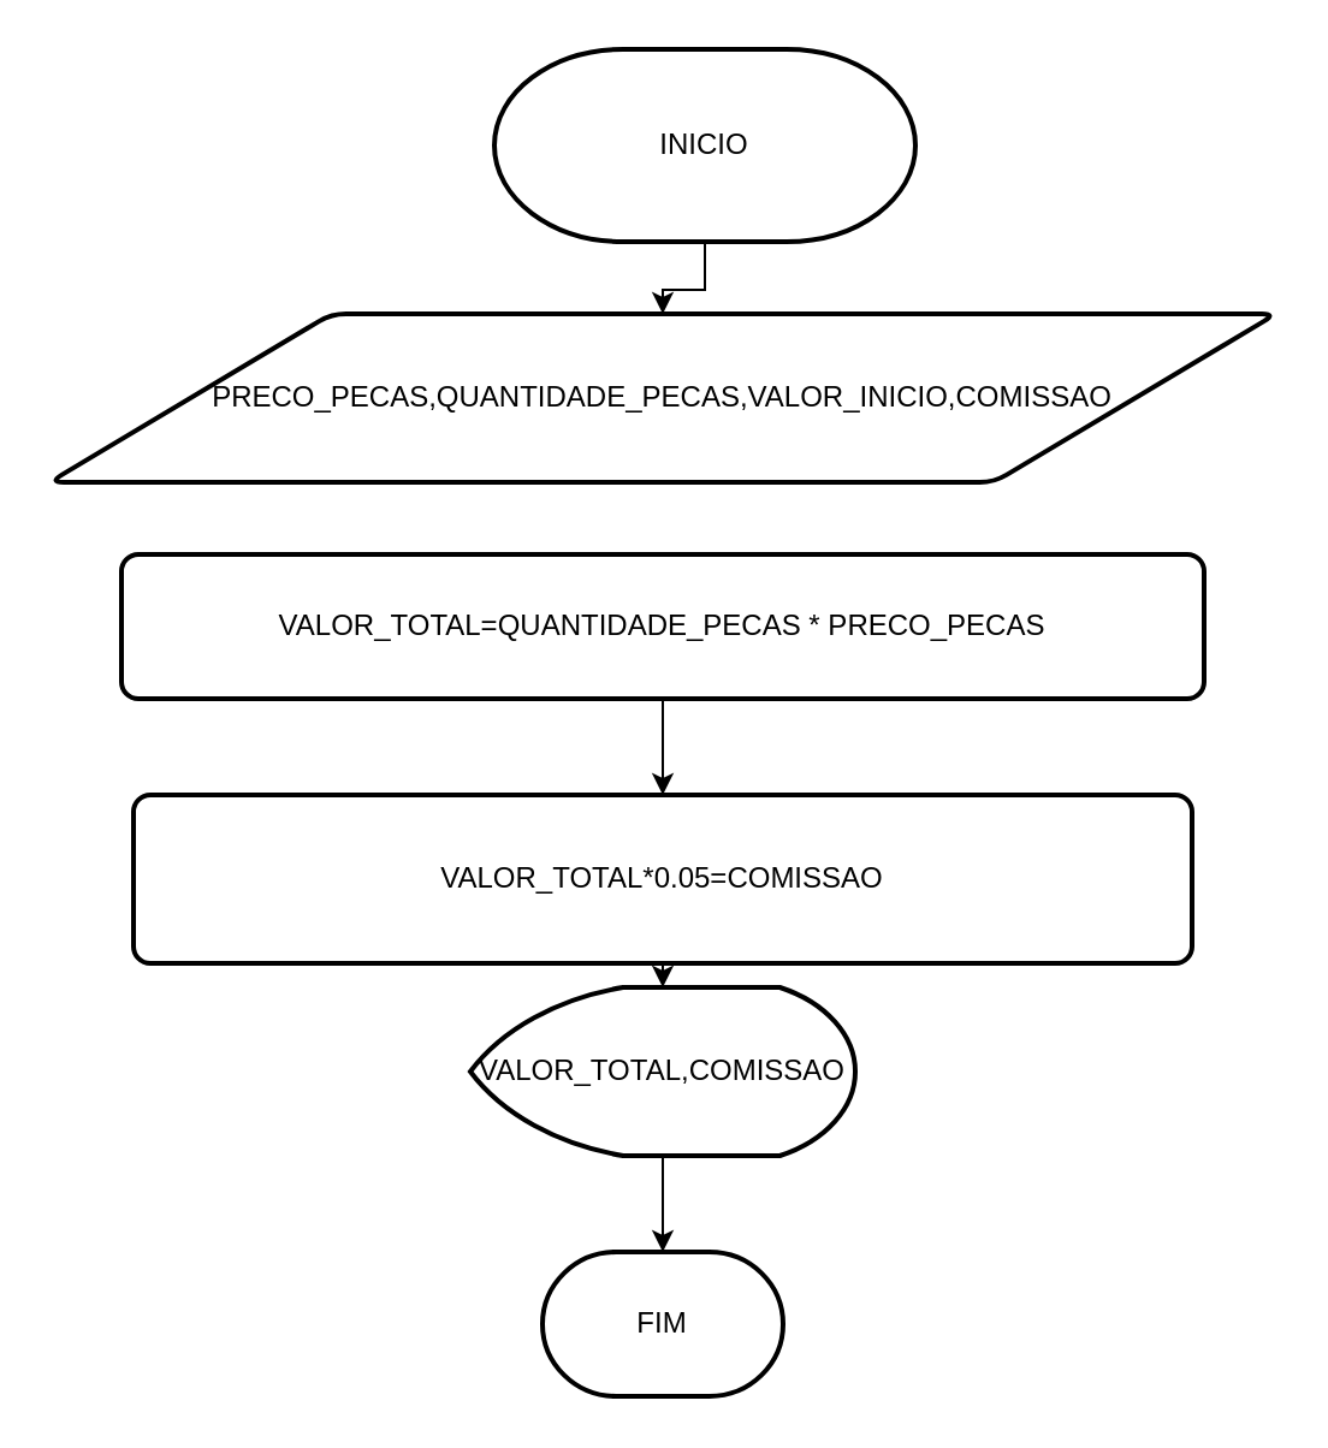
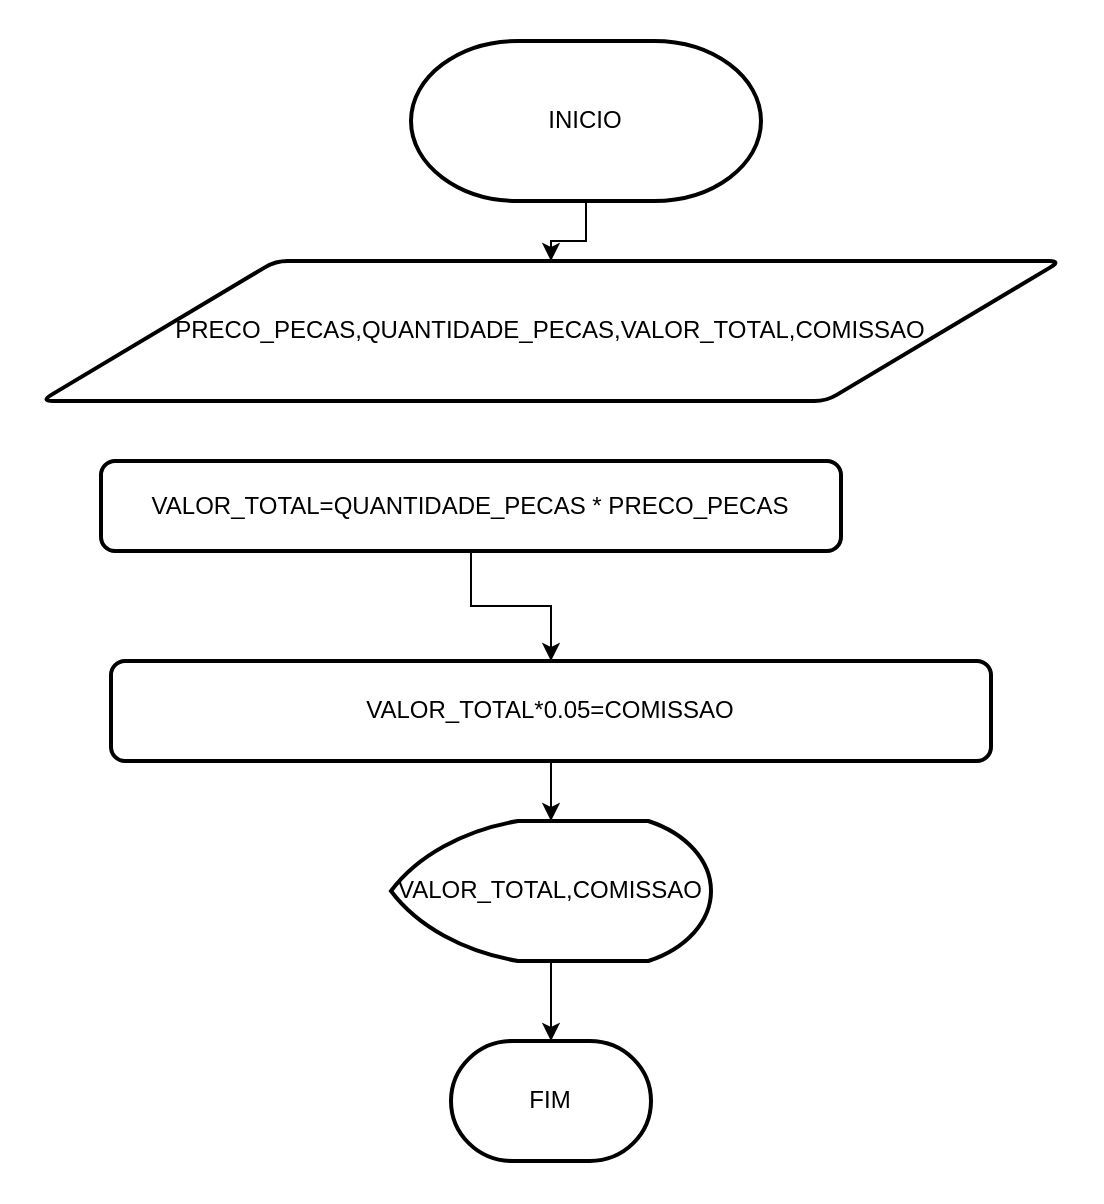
  <mxCell id="0" />
  <mxCell id="1" parent="0" />
  <mxCell id="2" value="" style="edgeStyle=orthogonalEdgeStyle;rounded=0;orthogonalLoop=1;jettySize=auto;html=1;" edge="1" parent="1" source="3" target="4"><mxGeometry relative="1" as="geometry" /></mxCell>
  <mxCell id="3" value="INICIO" style="strokeWidth=2;html=1;shape=mxgraph.flowchart.terminator;whiteSpace=wrap;" vertex="1" parent="1"><mxGeometry x="205" y="20" width="175" height="80" as="geometry" /></mxCell>
- <mxCell id="4" value="&lt;span style=&quot;background-color: initial;&quot;&gt;PRECO_PECAS,QUANTIDADE_PECAS,VALOR_INICIO,COMISSAO&lt;br&gt;&lt;/span&gt;" style="shape=parallelogram;html=1;strokeWidth=2;perimeter=parallelogramPerimeter;whiteSpace=wrap;rounded=1;arcSize=12;size=0.23;" vertex="1" parent="1"><mxGeometry x="20" y="130" width="510" height="70" as="geometry" /></mxCell>
+ <mxCell id="4" value="&lt;span style=&quot;background-color: initial;&quot;&gt;PRECO_PECAS,QUANTIDADE_PECAS,VALOR_TOTAL,COMISSAO&lt;br&gt;&lt;/span&gt;" style="shape=parallelogram;html=1;strokeWidth=2;perimeter=parallelogramPerimeter;whiteSpace=wrap;rounded=1;arcSize=12;size=0.23;" vertex="1" parent="1"><mxGeometry x="20" y="130" width="510" height="70" as="geometry" /></mxCell>
  <mxCell id="5" value="" style="edgeStyle=orthogonalEdgeStyle;rounded=0;orthogonalLoop=1;jettySize=auto;html=1;" edge="1" parent="1" source="6" target="8"><mxGeometry relative="1" as="geometry" /></mxCell>
- <mxCell id="6" value="VALOR_TOTAL=QUANTIDADE_PECAS * PRECO_PECAS" style="rounded=1;whiteSpace=wrap;html=1;absoluteArcSize=1;arcSize=14;strokeWidth=2;" vertex="1" parent="1"><mxGeometry x="50" y="230" width="450" height="60" as="geometry" /></mxCell>
+ <mxCell id="6" value="VALOR_TOTAL=QUANTIDADE_PECAS * PRECO_PECAS" style="rounded=1;whiteSpace=wrap;html=1;absoluteArcSize=1;arcSize=14;strokeWidth=2;" vertex="1" parent="1"><mxGeometry x="50" y="230" width="370" height="45" as="geometry" /></mxCell>
  <mxCell id="7" value="" style="edgeStyle=orthogonalEdgeStyle;rounded=0;orthogonalLoop=1;jettySize=auto;html=1;" edge="1" parent="1" source="8" target="10"><mxGeometry relative="1" as="geometry" /></mxCell>
- <mxCell id="8" value="VALOR_TOTAL*0.05=COMISSAO" style="rounded=1;whiteSpace=wrap;html=1;absoluteArcSize=1;arcSize=14;strokeWidth=2;" vertex="1" parent="1"><mxGeometry x="55" y="330" width="440" height="70" as="geometry" /></mxCell>
+ <mxCell id="8" value="VALOR_TOTAL*0.05=COMISSAO" style="rounded=1;whiteSpace=wrap;html=1;absoluteArcSize=1;arcSize=14;strokeWidth=2;" vertex="1" parent="1"><mxGeometry x="55" y="330" width="440" height="50" as="geometry" /></mxCell>
  <mxCell id="9" value="" style="edgeStyle=orthogonalEdgeStyle;rounded=0;orthogonalLoop=1;jettySize=auto;html=1;" edge="1" parent="1" source="10" target="11"><mxGeometry relative="1" as="geometry" /></mxCell>
  <mxCell id="10" value="VALOR_TOTAL,COMISSAO" style="strokeWidth=2;html=1;shape=mxgraph.flowchart.display;whiteSpace=wrap;" vertex="1" parent="1"><mxGeometry x="195" y="410" width="160" height="70" as="geometry" /></mxCell>
  <mxCell id="11" value="FIM" style="strokeWidth=2;html=1;shape=mxgraph.flowchart.terminator;whiteSpace=wrap;" vertex="1" parent="1"><mxGeometry x="225" y="520" width="100" height="60" as="geometry" /></mxCell>
